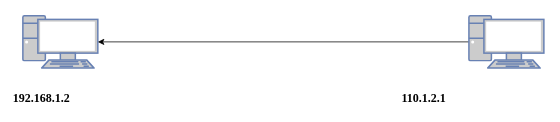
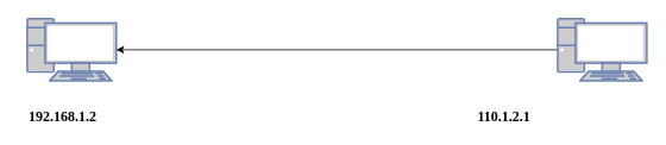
  <mxCell id="0" />
  <mxCell id="1" parent="0" />
  <mxCell id="2" value="" style="fontColor=#0066CC;verticalAlign=top;verticalLabelPosition=bottom;labelPosition=center;align=center;html=1;outlineConnect=0;fillColor=#CCCCCC;strokeColor=#6881B3;gradientColor=none;gradientDirection=north;strokeWidth=2;shape=mxgraph.networks.pc;" vertex="1" parent="1"><mxGeometry x="30" y="20" width="100" height="70" as="geometry" /></mxCell>
  <mxCell id="3" style="edgeStyle=orthogonalEdgeStyle;rounded=0;orthogonalLoop=1;jettySize=auto;html=1;fontFamily=Comic Sans MS;fontSize=16;" edge="1" parent="1" source="4" target="2"><mxGeometry relative="1" as="geometry" /></mxCell>
  <mxCell id="4" value="" style="fontColor=#0066CC;verticalAlign=top;verticalLabelPosition=bottom;labelPosition=center;align=center;html=1;outlineConnect=0;fillColor=#CCCCCC;strokeColor=#6881B3;gradientColor=none;gradientDirection=north;strokeWidth=2;shape=mxgraph.networks.pc;" vertex="1" parent="1"><mxGeometry x="625" y="20" width="100" height="70" as="geometry" /></mxCell>
- <mxCell id="5" value="192.168.1.2" style="text;html=1;strokeColor=none;fillColor=none;align=center;verticalAlign=middle;whiteSpace=wrap;rounded=0;fontSize=16;fontStyle=1;fontFamily=Comic Sans MS;" vertex="1" parent="1"><mxGeometry x="5" y="120" width="100" height="20" as="geometry" /></mxCell>
+ <mxCell id="5" value="192.168.1.2" style="text;html=1;strokeColor=none;fillColor=none;align=center;verticalAlign=middle;whiteSpace=wrap;rounded=0;fontSize=16;fontStyle=1;fontFamily=Comic Sans MS;" vertex="1" parent="1"><mxGeometry x="20" y="120" width="100" height="20" as="geometry" /></mxCell>
  <mxCell id="6" value="&lt;font face=&quot;Comic Sans MS&quot; style=&quot;font-size: 16px&quot;&gt;&lt;b&gt;110.1.2.1&lt;/b&gt;&lt;/font&gt;" style="text;html=1;strokeColor=none;fillColor=none;align=center;verticalAlign=middle;whiteSpace=wrap;rounded=0;" vertex="1" parent="1"><mxGeometry x="510" y="120" width="110" height="20" as="geometry" /></mxCell>
